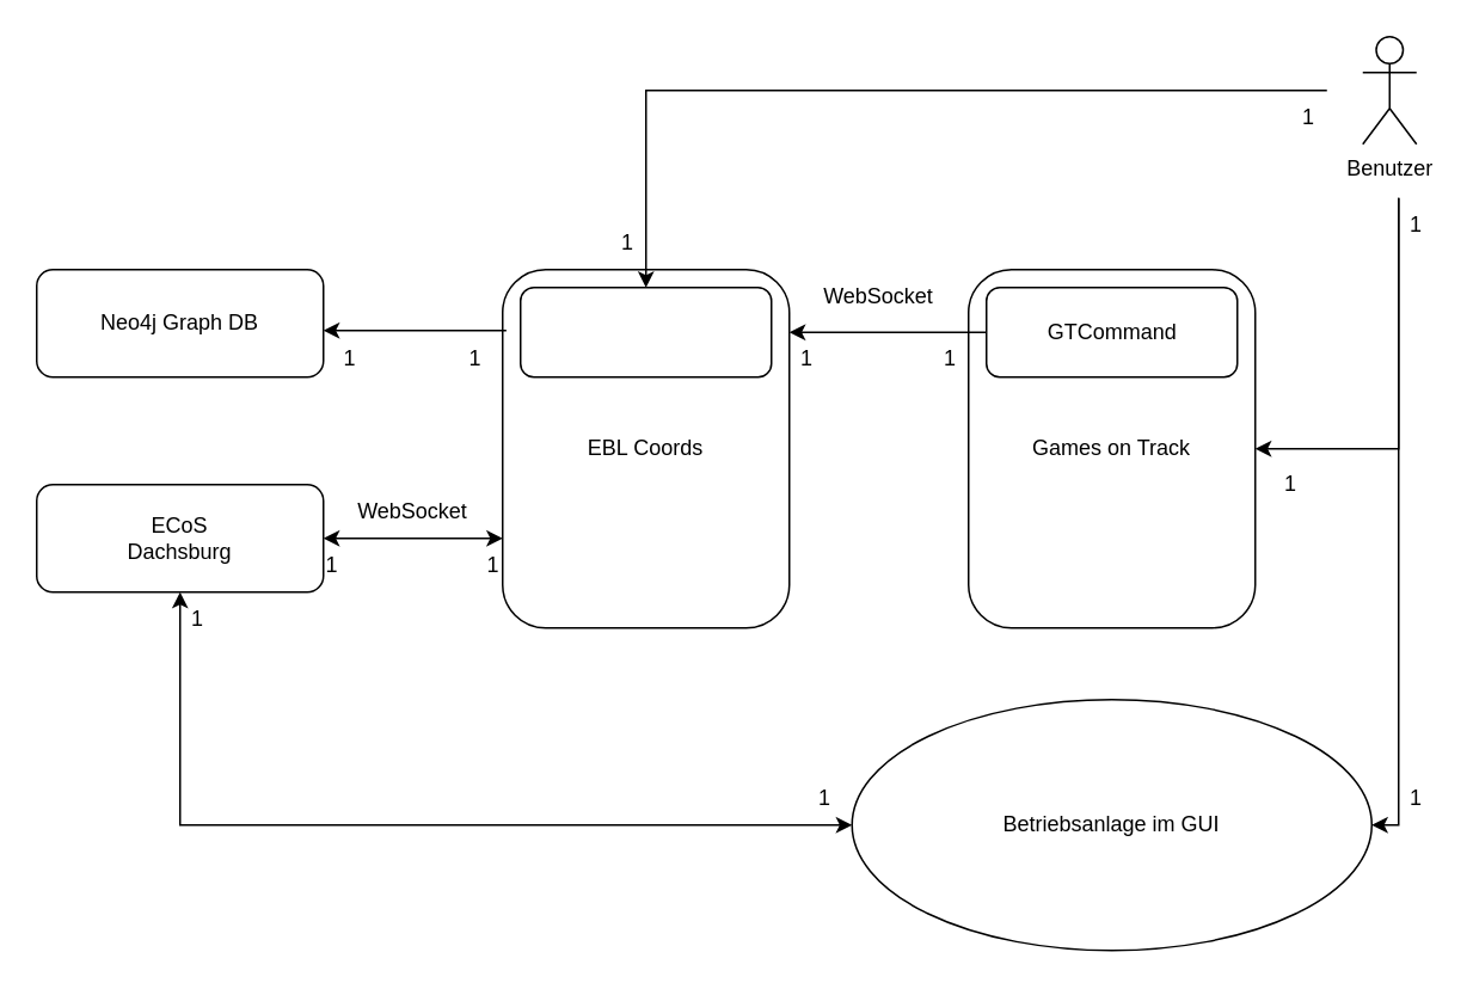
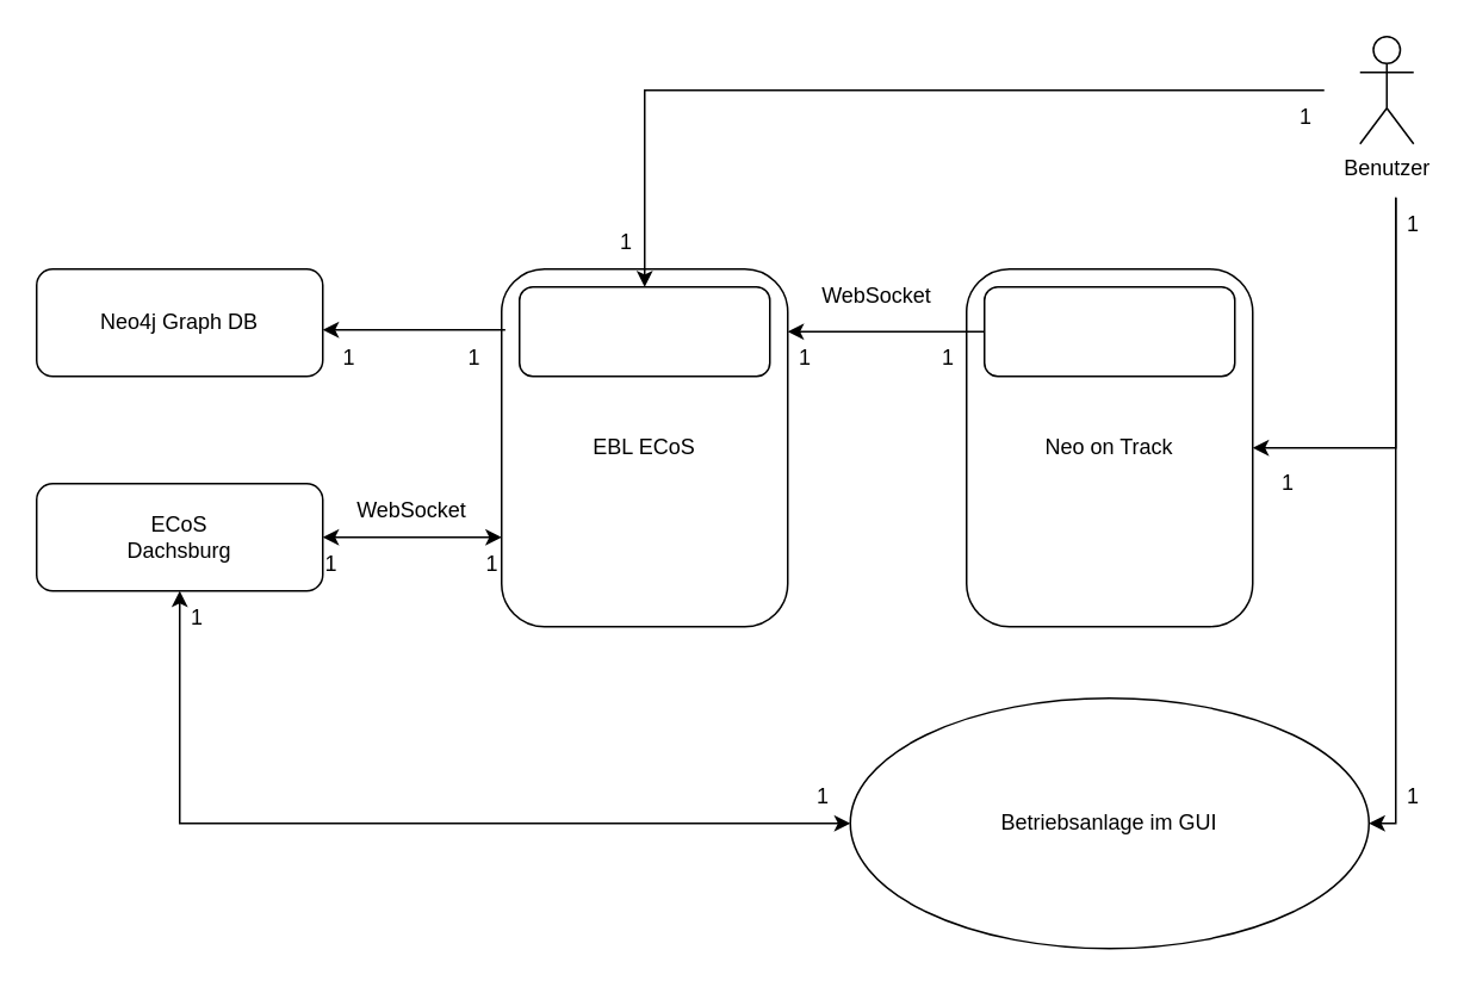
  <mxCell id="0" />
  <mxCell id="1" parent="0" />
  <mxCell id="2" value="" style="rounded=1;whiteSpace=wrap;html=1;container=0;" parent="1" vertex="1"><mxGeometry x="280" y="150" width="160" height="200" as="geometry" /></mxCell>
  <mxCell id="3" value="" style="group" parent="1" vertex="1" connectable="0"><mxGeometry x="20" y="270" width="160" height="60" as="geometry" /></mxCell>
  <mxCell id="4" value="" style="rounded=1;whiteSpace=wrap;html=1;container=0;" parent="3" vertex="1"><mxGeometry width="160" height="60" as="geometry" /></mxCell>
  <mxCell id="5" value="ECoS Dachsburg" style="text;html=1;strokeColor=none;fillColor=none;align=center;verticalAlign=middle;whiteSpace=wrap;rounded=0;container=0;" parent="3" vertex="1"><mxGeometry x="40" y="25.5" width="80" height="9" as="geometry" /></mxCell>
  <mxCell id="6" value="WebSocket" style="text;html=1;strokeColor=none;fillColor=none;align=center;verticalAlign=middle;whiteSpace=wrap;rounded=0;" parent="1" vertex="1"><mxGeometry x="460" y="150" width="60" height="30" as="geometry" /></mxCell>
  <mxCell id="7" value="WebSocket" style="text;html=1;strokeColor=none;fillColor=none;align=center;verticalAlign=middle;whiteSpace=wrap;rounded=0;" parent="1" vertex="1"><mxGeometry x="200" y="270" width="60" height="30" as="geometry" /></mxCell>
  <mxCell id="8" value="" style="group" parent="1" vertex="1" connectable="0"><mxGeometry x="290" y="160" width="140" height="50" as="geometry" /></mxCell>
  <mxCell id="9" value="" style="rounded=1;whiteSpace=wrap;html=1;container=0;" parent="8" vertex="1"><mxGeometry width="140" height="50" as="geometry" /></mxCell>
  <mxCell id="10" value="" style="rounded=1;whiteSpace=wrap;html=1;container=0;" parent="1" vertex="1"><mxGeometry x="20" y="150" width="160" height="60.0" as="geometry" /></mxCell>
  <mxCell id="11" value="Neo4j Graph DB" style="text;html=1;strokeColor=none;fillColor=none;align=center;verticalAlign=middle;whiteSpace=wrap;rounded=0;container=0;" parent="1" vertex="1"><mxGeometry x="50" y="175.5" width="100" height="9" as="geometry" /></mxCell>
- <mxCell id="12" value="EBL Coords" style="text;html=1;strokeColor=none;fillColor=none;align=center;verticalAlign=middle;whiteSpace=wrap;rounded=0;container=0;" parent="1" vertex="1"><mxGeometry x="310" y="245.37" width="100" height="9.26" as="geometry" /></mxCell>
+ <mxCell id="12" value="EBL ECoS" style="text;html=1;strokeColor=none;fillColor=none;align=center;verticalAlign=middle;whiteSpace=wrap;rounded=0;container=0;" parent="1" vertex="1"><mxGeometry x="310" y="245.37" width="100" height="9.26" as="geometry" /></mxCell>
  <mxCell id="13" value="" style="endArrow=classic;startArrow=classic;html=1;rounded=0;entryX=0;entryY=0.75;entryDx=0;entryDy=0;" parent="1" source="4" target="2" edge="1"><mxGeometry width="50" height="50" relative="1" as="geometry"><mxPoint x="260" y="480" as="sourcePoint" /><mxPoint x="310" y="430" as="targetPoint" /></mxGeometry></mxCell>
  <mxCell id="14" value="1" style="text;html=1;align=center;verticalAlign=middle;whiteSpace=wrap;rounded=0;" parent="1" vertex="1"><mxGeometry x="440" y="184.5" width="20" height="30" as="geometry" /></mxCell>
  <mxCell id="15" value="1" style="text;html=1;align=center;verticalAlign=middle;whiteSpace=wrap;rounded=0;" parent="1" vertex="1"><mxGeometry x="520" y="184.5" width="20" height="30" as="geometry" /></mxCell>
  <mxCell id="16" value="1" style="text;html=1;align=center;verticalAlign=middle;whiteSpace=wrap;rounded=0;" parent="1" vertex="1"><mxGeometry x="260" y="300" width="30" height="30" as="geometry" /></mxCell>
  <mxCell id="17" value="1" style="text;html=1;align=center;verticalAlign=middle;whiteSpace=wrap;rounded=0;" parent="1" vertex="1"><mxGeometry x="170" y="300" width="30" height="30" as="geometry" /></mxCell>
  <mxCell id="18" value="Betriebsanlage im GUI" style="ellipse;whiteSpace=wrap;html=1;" parent="1" vertex="1"><mxGeometry x="475" y="390" width="290" height="140" as="geometry" /></mxCell>
  <mxCell id="19" value="" style="endArrow=classic;startArrow=classic;html=1;rounded=0;exitX=0.5;exitY=1;exitDx=0;exitDy=0;entryX=0;entryY=0.5;entryDx=0;entryDy=0;" parent="1" source="4" target="18" edge="1"><mxGeometry width="50" height="50" relative="1" as="geometry"><mxPoint x="100" y="400" as="sourcePoint" /><mxPoint x="260" y="400" as="targetPoint" /><Array as="points"><mxPoint x="100" y="460" /></Array></mxGeometry></mxCell>
  <mxCell id="20" value="1" style="text;html=1;align=center;verticalAlign=middle;whiteSpace=wrap;rounded=0;" parent="1" vertex="1"><mxGeometry x="430" y="430" width="60" height="30" as="geometry" /></mxCell>
- <mxCell id="21" value="Games on Track" style="rounded=1;whiteSpace=wrap;html=1;container=0;" vertex="1" parent="1"><mxGeometry x="540" y="150" width="160" height="200" as="geometry" /></mxCell>
+ <mxCell id="21" value="Neo on Track" style="rounded=1;whiteSpace=wrap;html=1;container=0;" vertex="1" parent="1"><mxGeometry x="540" y="150" width="160" height="200" as="geometry" /></mxCell>
  <mxCell id="22" value="1" style="text;html=1;align=center;verticalAlign=middle;whiteSpace=wrap;rounded=0;" parent="1" vertex="1"><mxGeometry x="80" y="330" width="60" height="30" as="geometry" /></mxCell>
  <mxCell id="23" value="" style="group" vertex="1" connectable="0" parent="1"><mxGeometry x="550" y="160" width="140" height="50" as="geometry" /></mxCell>
  <mxCell id="24" value="" style="rounded=1;whiteSpace=wrap;html=1;container=0;" vertex="1" parent="23"><mxGeometry width="140" height="50" as="geometry" /></mxCell>
- <mxCell id="25" value="GTCommand" style="text;html=1;strokeColor=none;fillColor=none;align=center;verticalAlign=middle;whiteSpace=wrap;rounded=0;container=0;" vertex="1" parent="23"><mxGeometry x="52.5" y="18.754" width="35" height="12.5" as="geometry" /></mxCell>
  <mxCell id="26" value="" style="endArrow=classic;html=1;rounded=0;exitX=0;exitY=0.5;exitDx=0;exitDy=0;" parent="1" source="24" edge="1"><mxGeometry width="50" height="50" relative="1" as="geometry"><mxPoint x="540" y="180" as="sourcePoint" /><mxPoint x="440" y="185" as="targetPoint" /></mxGeometry></mxCell>
  <mxCell id="27" value="Benutzer" style="shape=umlActor;verticalLabelPosition=bottom;verticalAlign=top;html=1;outlineConnect=0;" vertex="1" parent="1"><mxGeometry x="760" y="20" width="30" height="60" as="geometry" /></mxCell>
  <mxCell id="28" value="" style="endArrow=classic;html=1;rounded=0;" edge="1" parent="1" target="9"><mxGeometry width="50" height="50" relative="1" as="geometry"><mxPoint x="740" y="50" as="sourcePoint" /><mxPoint x="620" y="40" as="targetPoint" /><Array as="points"><mxPoint x="360" y="50" /></Array></mxGeometry></mxCell>
  <mxCell id="29" value="" style="endArrow=classic;html=1;rounded=0;" edge="1" parent="1" target="21"><mxGeometry width="50" height="50" relative="1" as="geometry"><mxPoint x="780" y="110" as="sourcePoint" /><mxPoint x="430" y="230" as="targetPoint" /><Array as="points"><mxPoint x="780" y="250" /></Array></mxGeometry></mxCell>
  <mxCell id="30" value="" style="endArrow=classic;html=1;rounded=0;" edge="1" parent="1" target="18"><mxGeometry width="50" height="50" relative="1" as="geometry"><mxPoint x="780" y="110" as="sourcePoint" /><mxPoint x="830" y="310" as="targetPoint" /><Array as="points"><mxPoint x="780" y="460" /></Array></mxGeometry></mxCell>
  <mxCell id="31" value="1" style="text;html=1;align=center;verticalAlign=middle;whiteSpace=wrap;rounded=0;" vertex="1" parent="1"><mxGeometry x="340" y="120" width="20" height="30" as="geometry" /></mxCell>
  <mxCell id="32" value="1" style="text;html=1;align=center;verticalAlign=middle;whiteSpace=wrap;rounded=0;" vertex="1" parent="1"><mxGeometry x="710" y="254.63" width="20" height="30" as="geometry" /></mxCell>
  <mxCell id="33" value="1" style="text;html=1;align=center;verticalAlign=middle;whiteSpace=wrap;rounded=0;" vertex="1" parent="1"><mxGeometry x="780" y="430" width="20" height="30" as="geometry" /></mxCell>
  <mxCell id="34" value="1" style="text;html=1;align=center;verticalAlign=middle;whiteSpace=wrap;rounded=0;" vertex="1" parent="1"><mxGeometry x="780" y="110" width="20" height="30" as="geometry" /></mxCell>
  <mxCell id="35" value="1" style="text;html=1;align=center;verticalAlign=middle;whiteSpace=wrap;rounded=0;" vertex="1" parent="1"><mxGeometry x="720" y="50" width="20" height="30" as="geometry" /></mxCell>
  <mxCell id="36" value="" style="endArrow=classic;html=1;rounded=0;exitX=0.013;exitY=0.17;exitDx=0;exitDy=0;exitPerimeter=0;" edge="1" parent="1" source="2"><mxGeometry width="50" height="50" relative="1" as="geometry"><mxPoint x="380" y="280" as="sourcePoint" /><mxPoint x="180" y="184" as="targetPoint" /></mxGeometry></mxCell>
  <mxCell id="37" value="1" style="text;html=1;align=center;verticalAlign=middle;whiteSpace=wrap;rounded=0;" vertex="1" parent="1"><mxGeometry x="180" y="184.5" width="30" height="30" as="geometry" /></mxCell>
  <mxCell id="38" value="1" style="text;html=1;align=center;verticalAlign=middle;whiteSpace=wrap;rounded=0;" vertex="1" parent="1"><mxGeometry x="250" y="184.5" width="30" height="30" as="geometry" /></mxCell>
